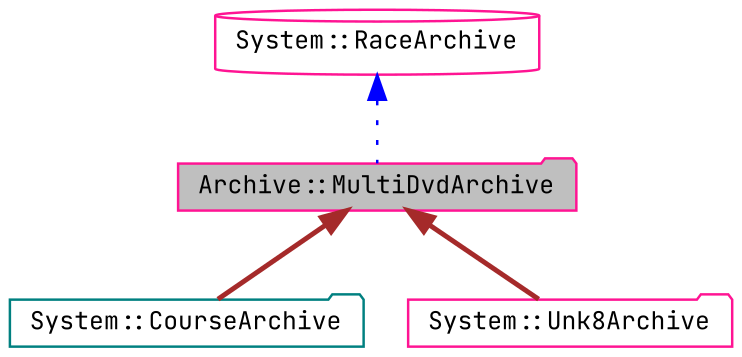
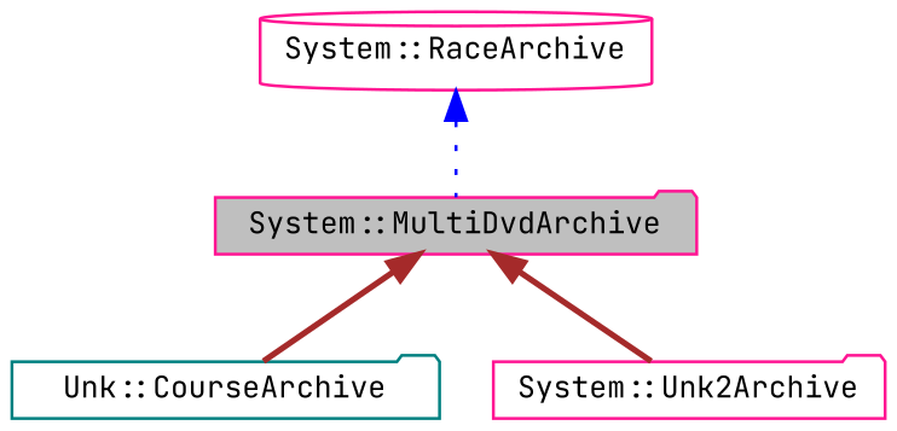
  digraph {
    fontname="JetBrains Mono"
    node [color=deeppink fillcolor=white fontname="JetBrains Mono" fontsize=10 shape=folder style=filled]
    edge [color=brown dir=back fontname="JetBrains Mono" fontsize=10 labelfontname=FreeMono labelfontsize=10 style=bold]
-   n1 [fillcolor=grey75 fontcolor=black height=0.2 label="Archive::MultiDvdArchive" width=0.4]
-   n2 [color=teal height=0.2 label="System::CourseArchive" width=0.4]
-   n3 [height=0.2 label="System::Unk8Archive" width=0.4]
+   n1 [fillcolor=grey75 fontcolor=black height=0.2 label="System::MultiDvdArchive" width=0.4]
+   n2 [color=teal height=0.2 label="Unk::CourseArchive" width=0.4]
+   n3 [height=0.2 label="System::Unk2Archive" width=0.4]
    n4 [height=0.2 label="System::RaceArchive" shape=cylinder width=0.4]
    n1 -> n2
    n1 -> n3
    n4 -> n1 [color=blue style=dotted]
  }
